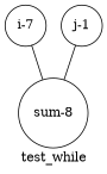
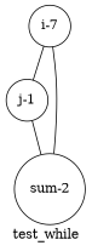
  graph {
    label=test_while
    node [fillcolor=White shape=circle style=filled]
    n1 [label="i-7"]
    n2 [label="j-1"]
-   n3 [label="sum-8"]
+   n3 [label="sum-2"]
+   n1 -- n2
    n1 -- n3
    n2 -- n3
  }
